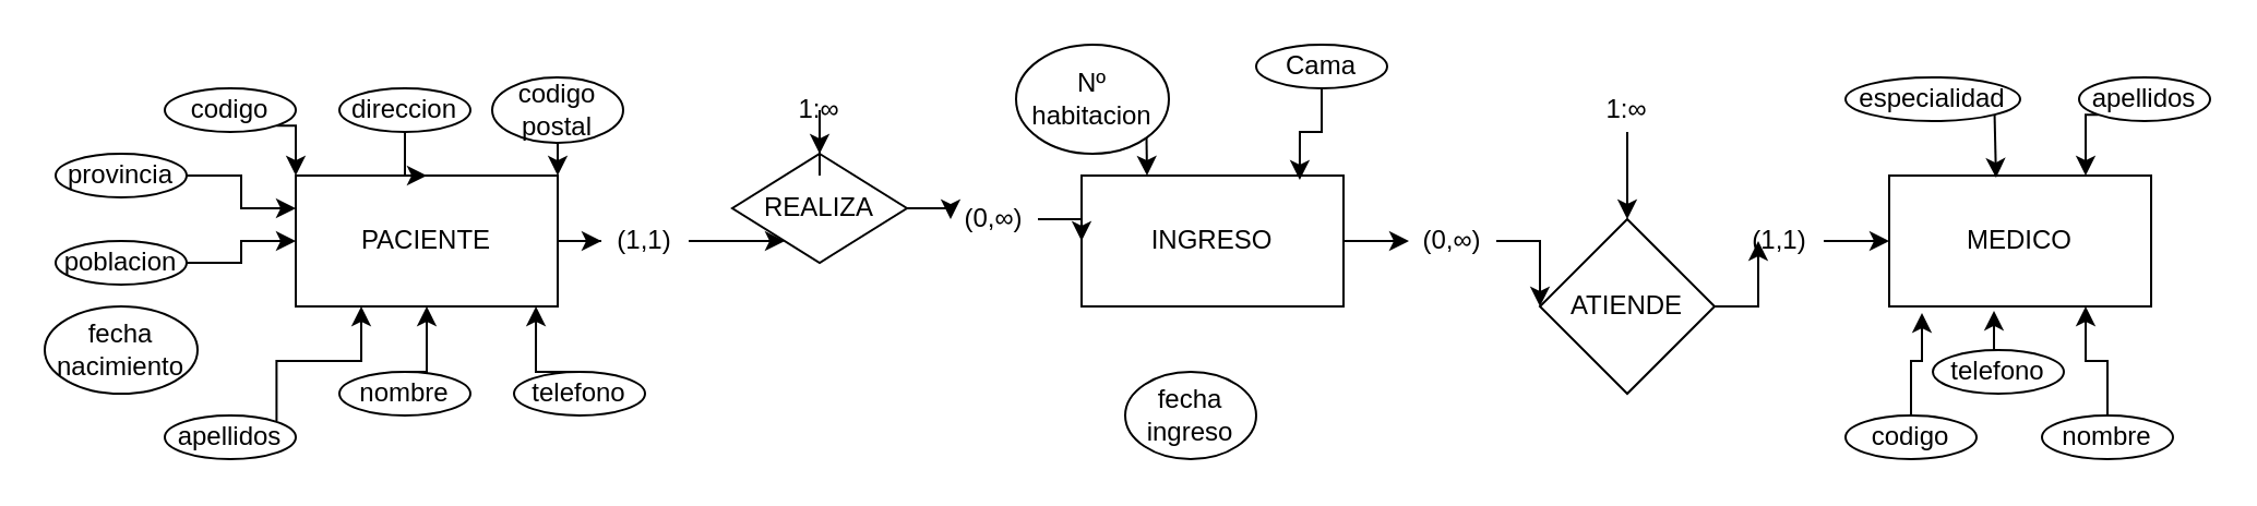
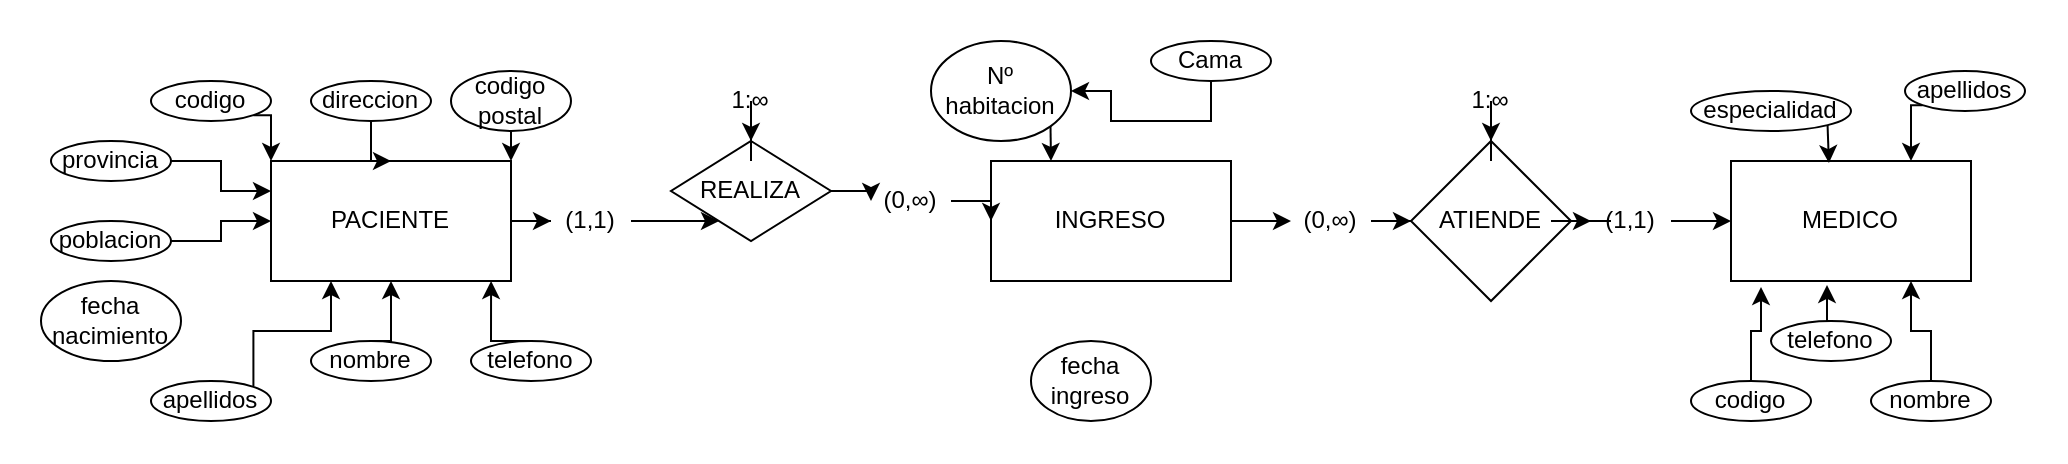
  <mxCell id="0" />
  <mxCell id="1" parent="0" />
  <mxCell id="2" value="" style="edgeStyle=orthogonalEdgeStyle;rounded=0;orthogonalLoop=1;jettySize=auto;html=1;" edge="1" parent="1" source="17" target="8"><mxGeometry relative="1" as="geometry" /></mxCell>
  <mxCell id="3" value="INGRESO" style="rounded=0;whiteSpace=wrap;html=1;" vertex="1" parent="1"><mxGeometry x="495" y="80" width="120" height="60" as="geometry" /></mxCell>
  <mxCell id="4" value="" style="edgeStyle=orthogonalEdgeStyle;rounded=0;orthogonalLoop=1;jettySize=auto;html=1;" edge="1" parent="1" source="13" target="10"><mxGeometry relative="1" as="geometry"><Array as="points"><mxPoint x="315" y="110" /><mxPoint x="315" y="110" /></Array></mxGeometry></mxCell>
  <mxCell id="5" value="PACIENTE" style="rounded=0;whiteSpace=wrap;html=1;" vertex="1" parent="1"><mxGeometry x="135" y="80" width="120" height="60" as="geometry" /></mxCell>
  <mxCell id="6" value="MEDICO" style="rounded=0;whiteSpace=wrap;html=1;" vertex="1" parent="1"><mxGeometry x="865" y="80" width="120" height="60" as="geometry" /></mxCell>
  <mxCell id="7" value="" style="edgeStyle=orthogonalEdgeStyle;rounded=0;orthogonalLoop=1;jettySize=auto;html=1;" edge="1" parent="1" source="19" target="6"><mxGeometry relative="1" as="geometry" /></mxCell>
- <mxCell id="8" value="ATIENDE" style="rhombus;whiteSpace=wrap;html=1;" vertex="1" parent="1"><mxGeometry x="705" y="100" width="80" height="80" as="geometry" /></mxCell>
+ <mxCell id="8" value="ATIENDE" style="rhombus;whiteSpace=wrap;html=1;" vertex="1" parent="1"><mxGeometry x="705" y="70" width="80" height="80" as="geometry" /></mxCell>
  <mxCell id="9" value="" style="edgeStyle=orthogonalEdgeStyle;rounded=0;orthogonalLoop=1;jettySize=auto;html=1;" edge="1" parent="1" source="11" target="3"><mxGeometry relative="1" as="geometry" /></mxCell>
  <mxCell id="10" value="REALIZA" style="rhombus;whiteSpace=wrap;html=1;" vertex="1" parent="1"><mxGeometry x="335" y="70" width="80" height="50" as="geometry" /></mxCell>
  <mxCell id="11" value="(0,∞)" style="text;html=1;strokeColor=none;fillColor=none;align=center;verticalAlign=middle;whiteSpace=wrap;rounded=0;" vertex="1" parent="1"><mxGeometry x="435" y="90" width="40" height="20" as="geometry" /></mxCell>
  <mxCell id="12" value="" style="edgeStyle=orthogonalEdgeStyle;rounded=0;orthogonalLoop=1;jettySize=auto;html=1;" edge="1" parent="1" source="10" target="11"><mxGeometry relative="1" as="geometry"><mxPoint x="415" y="110" as="sourcePoint" /><mxPoint x="495" y="110" as="targetPoint" /></mxGeometry></mxCell>
  <mxCell id="13" value="(1,1)" style="text;html=1;strokeColor=none;fillColor=none;align=center;verticalAlign=middle;whiteSpace=wrap;rounded=0;" vertex="1" parent="1"><mxGeometry x="275" y="100" width="40" height="20" as="geometry" /></mxCell>
  <mxCell id="14" value="" style="edgeStyle=orthogonalEdgeStyle;rounded=0;orthogonalLoop=1;jettySize=auto;html=1;" edge="1" parent="1" source="5" target="13"><mxGeometry relative="1" as="geometry"><mxPoint x="255" y="110" as="sourcePoint" /><mxPoint x="335" y="110" as="targetPoint" /><Array as="points" /></mxGeometry></mxCell>
  <mxCell id="15" value="" style="edgeStyle=orthogonalEdgeStyle;rounded=0;orthogonalLoop=1;jettySize=auto;html=1;" edge="1" parent="1" source="16" target="10"><mxGeometry relative="1" as="geometry" /></mxCell>
  <mxCell id="16" value="1:∞" style="text;html=1;strokeColor=none;fillColor=none;align=center;verticalAlign=middle;whiteSpace=wrap;rounded=0;" vertex="1" parent="1"><mxGeometry x="355" y="40" width="40" height="20" as="geometry" /></mxCell>
  <mxCell id="17" value="(0,∞)" style="text;html=1;strokeColor=none;fillColor=none;align=center;verticalAlign=middle;whiteSpace=wrap;rounded=0;" vertex="1" parent="1"><mxGeometry x="645" y="100" width="40" height="20" as="geometry" /></mxCell>
  <mxCell id="18" value="" style="edgeStyle=orthogonalEdgeStyle;rounded=0;orthogonalLoop=1;jettySize=auto;html=1;" edge="1" parent="1" source="3" target="17"><mxGeometry relative="1" as="geometry"><mxPoint x="615" y="110" as="sourcePoint" /><mxPoint x="705" y="110" as="targetPoint" /></mxGeometry></mxCell>
  <mxCell id="19" value="(1,1)" style="text;html=1;strokeColor=none;fillColor=none;align=center;verticalAlign=middle;whiteSpace=wrap;rounded=0;" vertex="1" parent="1"><mxGeometry x="795" y="100" width="40" height="20" as="geometry" /></mxCell>
  <mxCell id="20" value="" style="edgeStyle=orthogonalEdgeStyle;rounded=0;orthogonalLoop=1;jettySize=auto;html=1;" edge="1" parent="1" source="8" target="19"><mxGeometry relative="1" as="geometry"><mxPoint x="785" y="110" as="sourcePoint" /><mxPoint x="865" y="110" as="targetPoint" /></mxGeometry></mxCell>
  <mxCell id="21" value="" style="edgeStyle=orthogonalEdgeStyle;rounded=0;orthogonalLoop=1;jettySize=auto;html=1;" edge="1" parent="1" source="22" target="8"><mxGeometry relative="1" as="geometry" /></mxCell>
  <mxCell id="22" value="1:∞" style="text;html=1;strokeColor=none;fillColor=none;align=center;verticalAlign=middle;whiteSpace=wrap;rounded=0;" vertex="1" parent="1"><mxGeometry x="725" y="40" width="40" height="20" as="geometry" /></mxCell>
  <mxCell id="23" style="edgeStyle=orthogonalEdgeStyle;rounded=0;orthogonalLoop=1;jettySize=auto;html=1;exitX=0.5;exitY=1;exitDx=0;exitDy=0;entryX=1;entryY=0;entryDx=0;entryDy=0;" edge="1" parent="1" source="24" target="5"><mxGeometry relative="1" as="geometry" /></mxCell>
  <mxCell id="24" value="codigo postal" style="ellipse;whiteSpace=wrap;html=1;" vertex="1" parent="1"><mxGeometry x="225" y="35" width="60" height="30" as="geometry" /></mxCell>
  <mxCell id="25" style="edgeStyle=orthogonalEdgeStyle;rounded=0;orthogonalLoop=1;jettySize=auto;html=1;exitX=1;exitY=1;exitDx=0;exitDy=0;entryX=0;entryY=0;entryDx=0;entryDy=0;" edge="1" parent="1" source="26" target="5"><mxGeometry relative="1" as="geometry" /></mxCell>
  <mxCell id="26" value="codigo" style="ellipse;whiteSpace=wrap;html=1;" vertex="1" parent="1"><mxGeometry x="75" y="40" width="60" height="20" as="geometry" /></mxCell>
  <mxCell id="27" style="edgeStyle=orthogonalEdgeStyle;rounded=0;orthogonalLoop=1;jettySize=auto;html=1;exitX=0.5;exitY=1;exitDx=0;exitDy=0;" edge="1" parent="1" source="28" target="5"><mxGeometry relative="1" as="geometry" /></mxCell>
  <mxCell id="28" value="direccion" style="ellipse;whiteSpace=wrap;html=1;" vertex="1" parent="1"><mxGeometry x="155" y="40" width="60" height="20" as="geometry" /></mxCell>
  <mxCell id="29" style="edgeStyle=orthogonalEdgeStyle;rounded=0;orthogonalLoop=1;jettySize=auto;html=1;exitX=1;exitY=0;exitDx=0;exitDy=0;entryX=0.25;entryY=1;entryDx=0;entryDy=0;" edge="1" parent="1" source="30" target="5"><mxGeometry relative="1" as="geometry" /></mxCell>
  <mxCell id="30" value="apellidos" style="ellipse;whiteSpace=wrap;html=1;" vertex="1" parent="1"><mxGeometry x="75" y="190" width="60" height="20" as="geometry" /></mxCell>
  <mxCell id="31" style="edgeStyle=orthogonalEdgeStyle;rounded=0;orthogonalLoop=1;jettySize=auto;html=1;exitX=1;exitY=0.5;exitDx=0;exitDy=0;entryX=0;entryY=0.25;entryDx=0;entryDy=0;" edge="1" parent="1" source="32" target="5"><mxGeometry relative="1" as="geometry" /></mxCell>
  <mxCell id="32" value="provincia" style="ellipse;whiteSpace=wrap;html=1;" vertex="1" parent="1"><mxGeometry x="25" y="70" width="60" height="20" as="geometry" /></mxCell>
  <mxCell id="33" style="edgeStyle=orthogonalEdgeStyle;rounded=0;orthogonalLoop=1;jettySize=auto;html=1;exitX=1;exitY=0.5;exitDx=0;exitDy=0;" edge="1" parent="1" source="34" target="5"><mxGeometry relative="1" as="geometry" /></mxCell>
  <mxCell id="34" value="poblacion" style="ellipse;whiteSpace=wrap;html=1;" vertex="1" parent="1"><mxGeometry x="25" y="110" width="60" height="20" as="geometry" /></mxCell>
  <mxCell id="35" style="edgeStyle=orthogonalEdgeStyle;rounded=0;orthogonalLoop=1;jettySize=auto;html=1;exitX=0.5;exitY=0;exitDx=0;exitDy=0;entryX=0.5;entryY=1;entryDx=0;entryDy=0;" edge="1" parent="1" source="36" target="5"><mxGeometry relative="1" as="geometry" /></mxCell>
  <mxCell id="36" value="nombre" style="ellipse;whiteSpace=wrap;html=1;" vertex="1" parent="1"><mxGeometry x="155" y="170" width="60" height="20" as="geometry" /></mxCell>
  <mxCell id="37" style="edgeStyle=orthogonalEdgeStyle;rounded=0;orthogonalLoop=1;jettySize=auto;html=1;exitX=0.5;exitY=1;exitDx=0;exitDy=0;" edge="1" parent="1" source="36" target="36"><mxGeometry relative="1" as="geometry" /></mxCell>
  <mxCell id="38" style="edgeStyle=orthogonalEdgeStyle;rounded=0;orthogonalLoop=1;jettySize=auto;html=1;exitX=0.5;exitY=0;exitDx=0;exitDy=0;entryX=0.917;entryY=1;entryDx=0;entryDy=0;entryPerimeter=0;" edge="1" parent="1" source="39" target="5"><mxGeometry relative="1" as="geometry" /></mxCell>
  <mxCell id="39" value="telefono" style="ellipse;whiteSpace=wrap;html=1;" vertex="1" parent="1"><mxGeometry x="235" y="170" width="60" height="20" as="geometry" /></mxCell>
  <mxCell id="40" value="fecha nacimiento" style="ellipse;whiteSpace=wrap;html=1;" vertex="1" parent="1"><mxGeometry x="20" y="140" width="70" height="40" as="geometry" /></mxCell>
  <mxCell id="41" style="edgeStyle=orthogonalEdgeStyle;rounded=0;orthogonalLoop=1;jettySize=auto;html=1;exitX=0.5;exitY=0;exitDx=0;exitDy=0;entryX=0.75;entryY=1;entryDx=0;entryDy=0;" edge="1" parent="1" source="42" target="6"><mxGeometry relative="1" as="geometry" /></mxCell>
  <mxCell id="42" value="nombre" style="ellipse;whiteSpace=wrap;html=1;" vertex="1" parent="1"><mxGeometry x="935" y="190" width="60" height="20" as="geometry" /></mxCell>
  <mxCell id="43" style="edgeStyle=orthogonalEdgeStyle;rounded=0;orthogonalLoop=1;jettySize=auto;html=1;exitX=0.5;exitY=0;exitDx=0;exitDy=0;entryX=0.125;entryY=1.05;entryDx=0;entryDy=0;entryPerimeter=0;" edge="1" parent="1" source="44" target="6"><mxGeometry relative="1" as="geometry" /></mxCell>
  <mxCell id="44" value="codigo" style="ellipse;whiteSpace=wrap;html=1;" vertex="1" parent="1"><mxGeometry x="845" y="190" width="60" height="20" as="geometry" /></mxCell>
  <mxCell id="45" style="edgeStyle=orthogonalEdgeStyle;rounded=0;orthogonalLoop=1;jettySize=auto;html=1;exitX=1;exitY=1;exitDx=0;exitDy=0;entryX=0.25;entryY=0;entryDx=0;entryDy=0;" edge="1" parent="1" source="46" target="3"><mxGeometry relative="1" as="geometry" /></mxCell>
  <mxCell id="46" value="Nº habitacion" style="ellipse;whiteSpace=wrap;html=1;" vertex="1" parent="1"><mxGeometry x="465" y="20" width="70" height="50" as="geometry" /></mxCell>
- <mxCell id="47" style="edgeStyle=orthogonalEdgeStyle;rounded=0;orthogonalLoop=1;jettySize=auto;html=1;exitX=0.5;exitY=1;exitDx=0;exitDy=0;entryX=0.833;entryY=0.033;entryDx=0;entryDy=0;entryPerimeter=0;" edge="1" parent="1" source="48" target="3"><mxGeometry relative="1" as="geometry" /></mxCell>
+ <mxCell id="47" style="edgeStyle=orthogonalEdgeStyle;rounded=0;orthogonalLoop=1;jettySize=auto;html=1;exitX=0.5;exitY=1;exitDx=0;exitDy=0;" edge="1" parent="1" source="48" target="46"><mxGeometry relative="1" as="geometry" /></mxCell>
  <mxCell id="48" value="Cama" style="ellipse;whiteSpace=wrap;html=1;" vertex="1" parent="1"><mxGeometry x="575" y="20" width="60" height="20" as="geometry" /></mxCell>
  <mxCell id="49" value="fecha ingreso" style="ellipse;whiteSpace=wrap;html=1;" vertex="1" parent="1"><mxGeometry x="515" y="170" width="60" height="40" as="geometry" /></mxCell>
  <mxCell id="50" style="edgeStyle=orthogonalEdgeStyle;rounded=0;orthogonalLoop=1;jettySize=auto;html=1;exitX=0.5;exitY=0;exitDx=0;exitDy=0;entryX=0.4;entryY=1.033;entryDx=0;entryDy=0;entryPerimeter=0;" edge="1" parent="1" source="51" target="6"><mxGeometry relative="1" as="geometry" /></mxCell>
  <mxCell id="51" value="telefono" style="ellipse;whiteSpace=wrap;html=1;" vertex="1" parent="1"><mxGeometry x="885" y="160" width="60" height="20" as="geometry" /></mxCell>
  <mxCell id="52" style="edgeStyle=orthogonalEdgeStyle;rounded=0;orthogonalLoop=1;jettySize=auto;html=1;exitX=0;exitY=1;exitDx=0;exitDy=0;entryX=0.75;entryY=0;entryDx=0;entryDy=0;" edge="1" parent="1" source="53" target="6"><mxGeometry relative="1" as="geometry" /></mxCell>
  <mxCell id="53" value="apellidos" style="ellipse;whiteSpace=wrap;html=1;" vertex="1" parent="1"><mxGeometry x="952" y="35" width="60" height="20" as="geometry" /></mxCell>
  <mxCell id="54" style="edgeStyle=orthogonalEdgeStyle;rounded=0;orthogonalLoop=1;jettySize=auto;html=1;exitX=1;exitY=1;exitDx=0;exitDy=0;entryX=0.408;entryY=0.017;entryDx=0;entryDy=0;entryPerimeter=0;" edge="1" parent="1" source="55" target="6"><mxGeometry relative="1" as="geometry" /></mxCell>
- <mxCell id="55" value="especialidad" style="ellipse;whiteSpace=wrap;html=1;" vertex="1" parent="1"><mxGeometry x="845" y="35" width="80" height="20" as="geometry" /></mxCell>
+ <mxCell id="55" value="especialidad" style="ellipse;whiteSpace=wrap;html=1;" vertex="1" parent="1"><mxGeometry x="845" y="45" width="80" height="20" as="geometry" /></mxCell>
